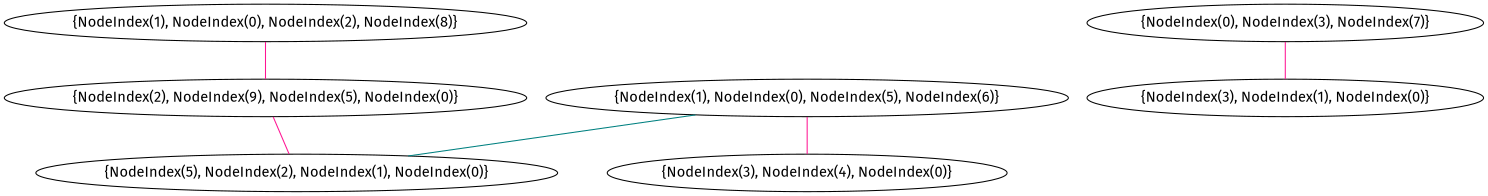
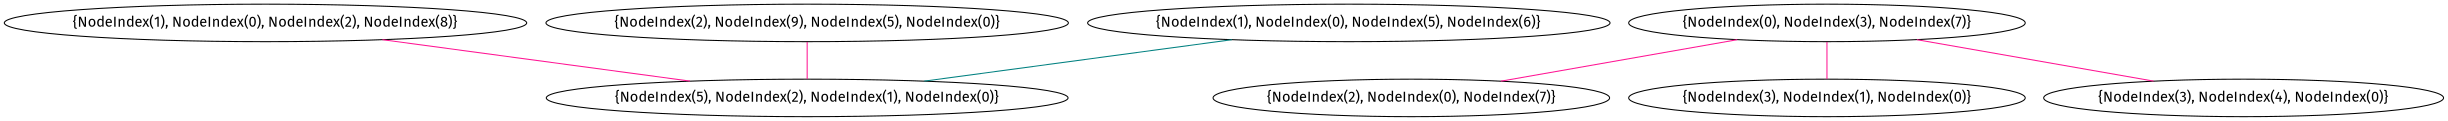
  graph {
    fontname="Fira Sans"
    node [fontname="Fira Sans"]
    edge [color=deeppink fontname="Fira Sans"]
    n1 [label="{NodeIndex(5), NodeIndex(2), NodeIndex(1), NodeIndex(0)}"]
    n2 [label="{NodeIndex(1), NodeIndex(0), NodeIndex(2), NodeIndex(8)}"]
+   n3 [label="{NodeIndex(2), NodeIndex(0), NodeIndex(7)}"]
    n4 [label="{NodeIndex(2), NodeIndex(9), NodeIndex(5), NodeIndex(0)}"]
    n5 [label="{NodeIndex(3), NodeIndex(1), NodeIndex(0)}"]
    n6 [label="{NodeIndex(3), NodeIndex(4), NodeIndex(0)}"]
    n7 [label="{NodeIndex(0), NodeIndex(3), NodeIndex(7)}"]
    n8 [label="{NodeIndex(1), NodeIndex(0), NodeIndex(5), NodeIndex(6)}"]
-   n2 -- n4
+   n2 -- n1
    n4 -- n1
+   n7 -- n3
    n7 -- n5
-   n8 -- n6
+   n7 -- n6
    n8 -- n1 [color=teal]
  }
